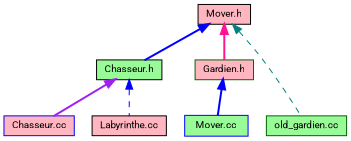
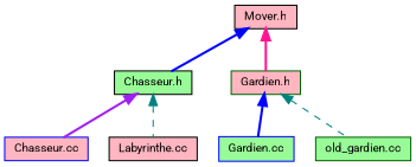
  digraph {
    fontname=Roboto
    node [color=black fillcolor=lightpink fontname=Roboto fontsize=10 shape=record style=filled]
    edge [color=blue dir=back fontname=Roboto fontsize=10 labelfontname=Helvetica labelfontsize=10 style=bold]
    n1 [fontcolor=black height=0.2 label="Mover.h" width=0.4]
    n2 [fillcolor=palegreen height=0.2 label="Chasseur.h" width=0.4]
    n3 [color=darkgreen height=0.2 label="Gardien.h" width=0.4]
    n4 [color=blue height=0.2 label="Chasseur.cc" width=0.4]
    n5 [height=0.2 label="Labyrinthe.cc" width=0.4]
-   n6 [color=blue fillcolor=palegreen height=0.2 label="Mover.cc" width=0.4]
+   n6 [color=blue fillcolor=palegreen height=0.2 label="Gardien.cc" width=0.4]
    n7 [color=darkgreen fillcolor=palegreen height=0.2 label="old_gardien.cc" width=0.4]
    n1 -> n2
    n1 -> n3 [color=deeppink]
    n2 -> n4 [color=purple]
-   n2 -> n5 [style=dashed]
+   n2 -> n5 [color=teal style=dashed]
    n3 -> n6
-   n1 -> n7 [color=teal style=dashed]
+   n3 -> n7 [color=teal style=dashed]
  }
